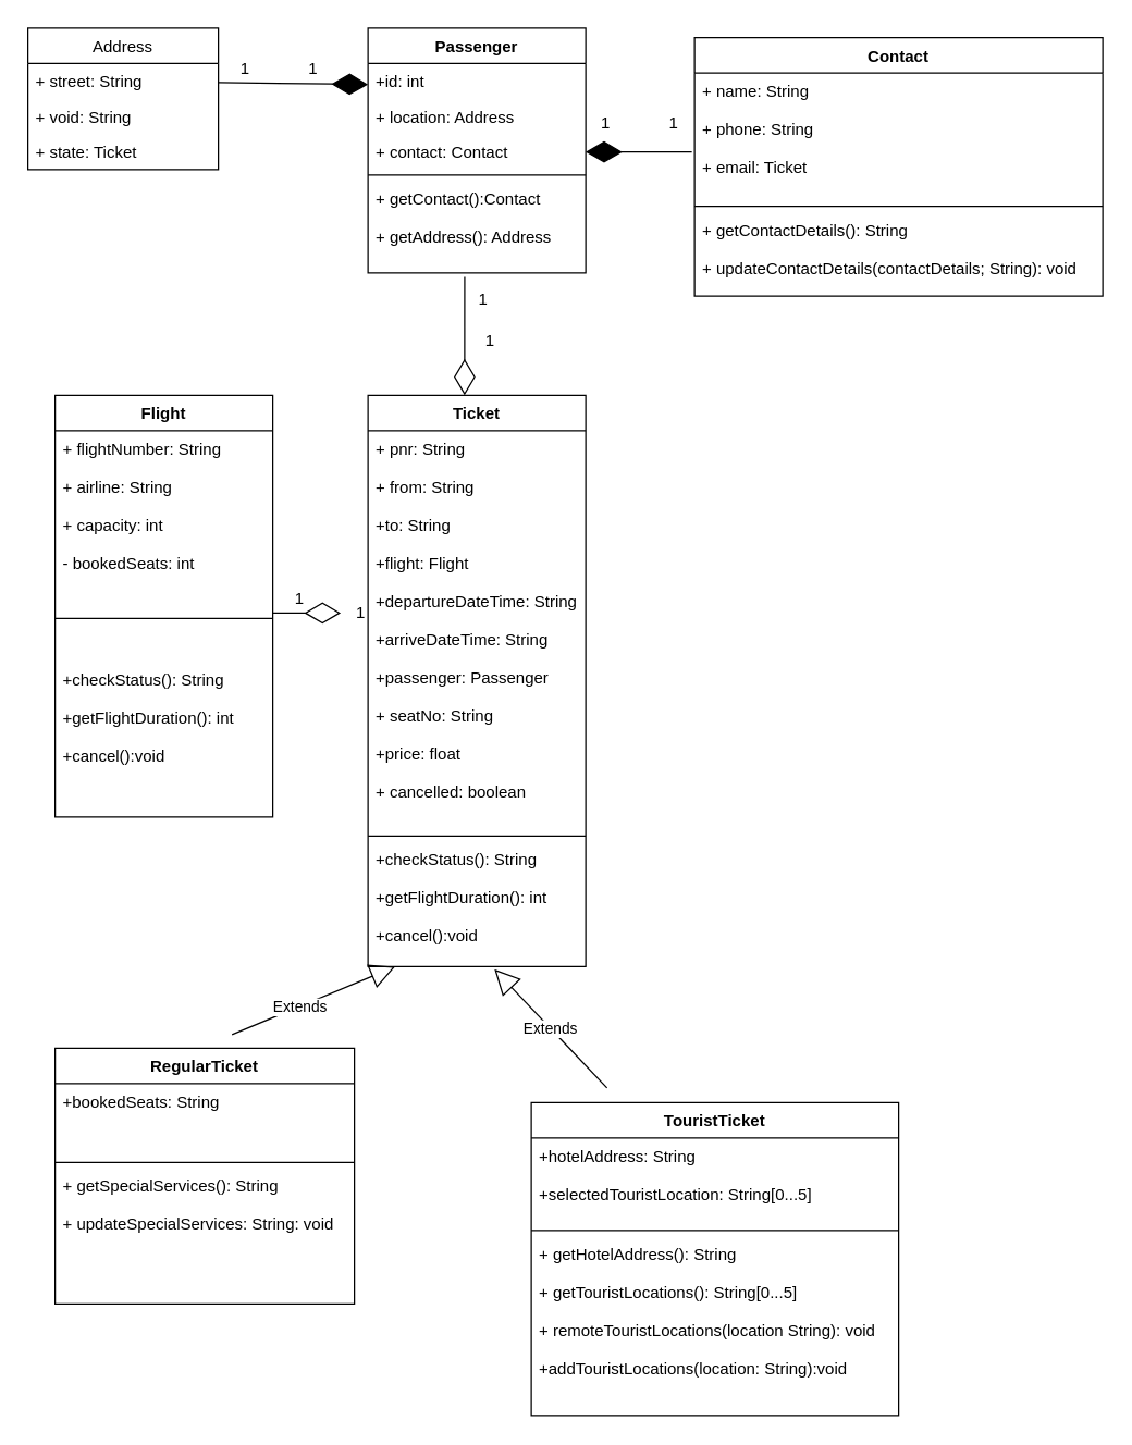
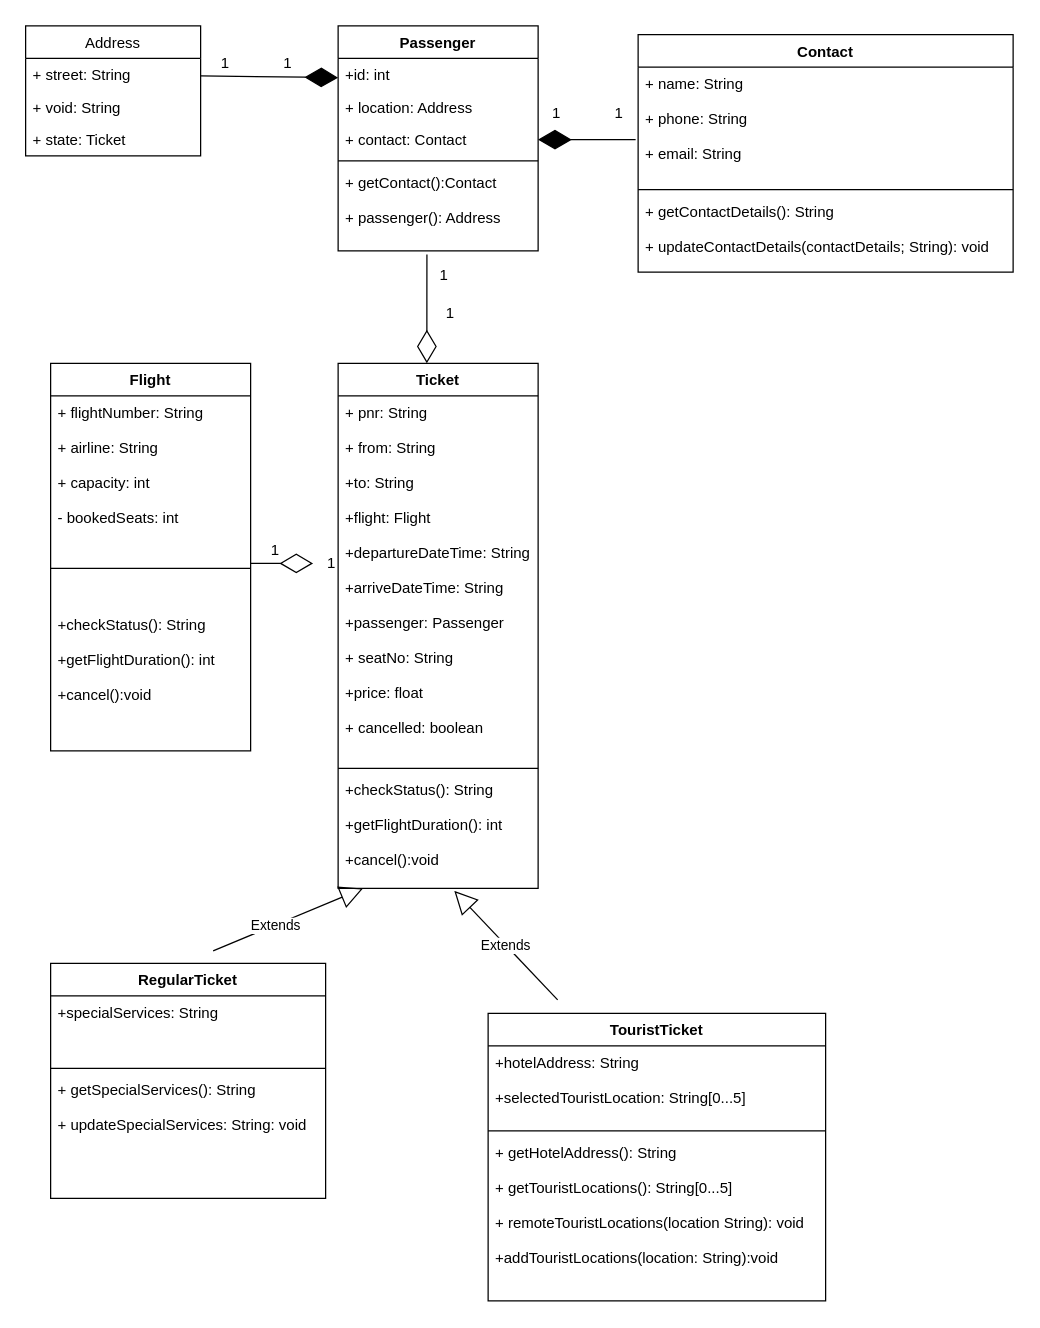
  <mxCell id="0" />
  <mxCell id="1" parent="0" />
  <mxCell id="2" value="Address" style="swimlane;fontStyle=0;childLayout=stackLayout;horizontal=1;startSize=26;fillColor=none;horizontalStack=0;resizeParent=1;resizeParentMax=0;resizeLast=0;collapsible=1;marginBottom=0;" parent="1" vertex="1"><mxGeometry x="20" y="20" width="140" height="104" as="geometry" /></mxCell>
  <mxCell id="3" value="+ street: String" style="text;strokeColor=none;fillColor=none;align=left;verticalAlign=top;spacingLeft=4;spacingRight=4;overflow=hidden;rotatable=0;points=[[0,0.5],[1,0.5]];portConstraint=eastwest;" parent="2" vertex="1"><mxGeometry y="26" width="140" height="26" as="geometry" /></mxCell>
  <mxCell id="4" value="+ void: String" style="text;strokeColor=none;fillColor=none;align=left;verticalAlign=top;spacingLeft=4;spacingRight=4;overflow=hidden;rotatable=0;points=[[0,0.5],[1,0.5]];portConstraint=eastwest;" parent="2" vertex="1"><mxGeometry y="52" width="140" height="26" as="geometry" /></mxCell>
  <mxCell id="5" value="+ state: Ticket" style="text;strokeColor=none;fillColor=none;align=left;verticalAlign=top;spacingLeft=4;spacingRight=4;overflow=hidden;rotatable=0;points=[[0,0.5],[1,0.5]];portConstraint=eastwest;" parent="2" vertex="1"><mxGeometry y="78" width="140" height="26" as="geometry" /></mxCell>
  <mxCell id="6" value="" style="endArrow=diamondThin;endFill=1;endSize=24;html=1;" parent="1" edge="1"><mxGeometry width="160" relative="1" as="geometry"><mxPoint x="160" y="60" as="sourcePoint" /><mxPoint x="270" y="61.41" as="targetPoint" /></mxGeometry></mxCell>
  <mxCell id="7" value="1" style="text;html=1;strokeColor=none;fillColor=none;align=center;verticalAlign=middle;whiteSpace=wrap;rounded=0;" parent="1" vertex="1"><mxGeometry x="210" y="40" width="40" height="20" as="geometry" /></mxCell>
  <mxCell id="8" value="1" style="text;html=1;strokeColor=none;fillColor=none;align=center;verticalAlign=middle;whiteSpace=wrap;rounded=0;" parent="1" vertex="1"><mxGeometry x="160" y="40" width="40" height="20" as="geometry" /></mxCell>
  <mxCell id="9" value="Passenger" style="swimlane;fontStyle=1;align=center;verticalAlign=top;childLayout=stackLayout;horizontal=1;startSize=26;horizontalStack=0;resizeParent=1;resizeParentMax=0;resizeLast=0;collapsible=1;marginBottom=0;" parent="1" vertex="1"><mxGeometry x="270" y="20" width="160" height="180" as="geometry" /></mxCell>
  <mxCell id="10" value="+id: int" style="text;strokeColor=none;fillColor=none;align=left;verticalAlign=top;spacingLeft=4;spacingRight=4;overflow=hidden;rotatable=0;points=[[0,0.5],[1,0.5]];portConstraint=eastwest;" parent="9" vertex="1"><mxGeometry y="26" width="160" height="26" as="geometry" /></mxCell>
  <mxCell id="11" value="+ location: Address" style="text;strokeColor=none;fillColor=none;align=left;verticalAlign=top;spacingLeft=4;spacingRight=4;overflow=hidden;rotatable=0;points=[[0,0.5],[1,0.5]];portConstraint=eastwest;" parent="9" vertex="1"><mxGeometry y="52" width="160" height="26" as="geometry" /></mxCell>
  <mxCell id="12" value="+ contact: Contact" style="text;strokeColor=none;fillColor=none;align=left;verticalAlign=top;spacingLeft=4;spacingRight=4;overflow=hidden;rotatable=0;points=[[0,0.5],[1,0.5]];portConstraint=eastwest;" parent="9" vertex="1"><mxGeometry y="78" width="160" height="26" as="geometry" /></mxCell>
  <mxCell id="13" value="" style="line;strokeWidth=1;fillColor=none;align=left;verticalAlign=middle;spacingTop=-1;spacingLeft=3;spacingRight=3;rotatable=0;labelPosition=right;points=[];portConstraint=eastwest;" parent="9" vertex="1"><mxGeometry y="104" width="160" height="8" as="geometry" /></mxCell>
- <mxCell id="14" value="+ getContact():Contact&#10;&#10;+ getAddress(): Address" style="text;strokeColor=none;fillColor=none;align=left;verticalAlign=top;spacingLeft=4;spacingRight=4;overflow=hidden;rotatable=0;points=[[0,0.5],[1,0.5]];portConstraint=eastwest;" parent="9" vertex="1"><mxGeometry y="112" width="160" height="68" as="geometry" /></mxCell>
+ <mxCell id="14" value="+ getContact():Contact&#10;&#10;+ passenger(): Address" style="text;strokeColor=none;fillColor=none;align=left;verticalAlign=top;spacingLeft=4;spacingRight=4;overflow=hidden;rotatable=0;points=[[0,0.5],[1,0.5]];portConstraint=eastwest;" parent="9" vertex="1"><mxGeometry y="112" width="160" height="68" as="geometry" /></mxCell>
  <mxCell id="15" value="" style="endArrow=diamondThin;endFill=1;endSize=24;html=1;entryX=1;entryY=0.5;entryDx=0;entryDy=0;" parent="1" target="12" edge="1"><mxGeometry width="160" relative="1" as="geometry"><mxPoint x="508" y="111" as="sourcePoint" /><mxPoint x="750" y="160" as="targetPoint" /></mxGeometry></mxCell>
  <mxCell id="16" value="Contact" style="swimlane;fontStyle=1;align=center;verticalAlign=top;childLayout=stackLayout;horizontal=1;startSize=26;horizontalStack=0;resizeParent=1;resizeParentMax=0;resizeLast=0;collapsible=1;marginBottom=0;" parent="1" vertex="1"><mxGeometry x="510" y="27" width="300" height="190" as="geometry" /></mxCell>
- <mxCell id="17" value="+ name: String&#10;&#10;+ phone: String&#10;&#10;+ email: Ticket&#10;" style="text;strokeColor=none;fillColor=none;align=left;verticalAlign=top;spacingLeft=4;spacingRight=4;overflow=hidden;rotatable=0;points=[[0,0.5],[1,0.5]];portConstraint=eastwest;" parent="16" vertex="1"><mxGeometry y="26" width="300" height="94" as="geometry" /></mxCell>
+ <mxCell id="17" value="+ name: String&#10;&#10;+ phone: String&#10;&#10;+ email: String&#10;" style="text;strokeColor=none;fillColor=none;align=left;verticalAlign=top;spacingLeft=4;spacingRight=4;overflow=hidden;rotatable=0;points=[[0,0.5],[1,0.5]];portConstraint=eastwest;" parent="16" vertex="1"><mxGeometry y="26" width="300" height="94" as="geometry" /></mxCell>
  <mxCell id="18" value="" style="line;strokeWidth=1;fillColor=none;align=left;verticalAlign=middle;spacingTop=-1;spacingLeft=3;spacingRight=3;rotatable=0;labelPosition=right;points=[];portConstraint=eastwest;" parent="16" vertex="1"><mxGeometry y="120" width="300" height="8" as="geometry" /></mxCell>
  <mxCell id="19" value="+ getContactDetails(): String&#10;&#10;+ updateContactDetails(contactDetails; String): void" style="text;strokeColor=none;fillColor=none;align=left;verticalAlign=top;spacingLeft=4;spacingRight=4;overflow=hidden;rotatable=0;points=[[0,0.5],[1,0.5]];portConstraint=eastwest;" parent="16" vertex="1"><mxGeometry y="128" width="300" height="62" as="geometry" /></mxCell>
  <mxCell id="20" value="1" style="text;html=1;strokeColor=none;fillColor=none;align=center;verticalAlign=middle;whiteSpace=wrap;rounded=0;" parent="1" vertex="1"><mxGeometry x="430" y="80" width="30" height="20" as="geometry" /></mxCell>
  <mxCell id="21" value="1" style="text;html=1;strokeColor=none;fillColor=none;align=center;verticalAlign=middle;whiteSpace=wrap;rounded=0;" parent="1" vertex="1"><mxGeometry x="480" y="80" width="30" height="20" as="geometry" /></mxCell>
  <mxCell id="22" value="" style="endArrow=diamondThin;endFill=0;endSize=24;html=1;exitX=0.444;exitY=1.044;exitDx=0;exitDy=0;exitPerimeter=0;" parent="1" source="14" edge="1"><mxGeometry width="160" relative="1" as="geometry"><mxPoint x="310" y="270" as="sourcePoint" /><mxPoint x="341" y="290" as="targetPoint" /><Array as="points"><mxPoint x="341" y="250" /></Array></mxGeometry></mxCell>
  <mxCell id="23" value="1" style="text;html=1;strokeColor=none;fillColor=none;align=center;verticalAlign=middle;whiteSpace=wrap;rounded=0;" parent="1" vertex="1"><mxGeometry x="340" y="210" width="30" height="20" as="geometry" /></mxCell>
  <mxCell id="24" value="1" style="text;html=1;strokeColor=none;fillColor=none;align=center;verticalAlign=middle;whiteSpace=wrap;rounded=0;" parent="1" vertex="1"><mxGeometry x="340" y="240" width="40" height="20" as="geometry" /></mxCell>
  <mxCell id="25" value="Ticket" style="swimlane;fontStyle=1;align=center;verticalAlign=top;childLayout=stackLayout;horizontal=1;startSize=26;horizontalStack=0;resizeParent=1;resizeParentMax=0;resizeLast=0;collapsible=1;marginBottom=0;" parent="1" vertex="1"><mxGeometry x="270" y="290" width="160" height="420" as="geometry" /></mxCell>
  <mxCell id="26" value="+ pnr: String&#10;&#10;+ from: String&#10;&#10;+to: String&#10;&#10;+flight: Flight&#10;&#10;+departureDateTime: String&#10;&#10;+arriveDateTime: String&#10;&#10;+passenger: Passenger&#10;&#10;+ seatNo: String&#10;&#10;+price: float&#10;&#10;+ cancelled: boolean&#10;&#10;" style="text;strokeColor=none;fillColor=none;align=left;verticalAlign=top;spacingLeft=4;spacingRight=4;overflow=hidden;rotatable=0;points=[[0,0.5],[1,0.5]];portConstraint=eastwest;" parent="25" vertex="1"><mxGeometry y="26" width="160" height="294" as="geometry" /></mxCell>
  <mxCell id="27" value="" style="line;strokeWidth=1;fillColor=none;align=left;verticalAlign=middle;spacingTop=-1;spacingLeft=3;spacingRight=3;rotatable=0;labelPosition=right;points=[];portConstraint=eastwest;" parent="25" vertex="1"><mxGeometry y="320" width="160" height="8" as="geometry" /></mxCell>
  <mxCell id="28" value="+checkStatus(): String&#10;&#10;+getFlightDuration(): int&#10;&#10;+cancel():void" style="text;strokeColor=none;fillColor=none;align=left;verticalAlign=top;spacingLeft=4;spacingRight=4;overflow=hidden;rotatable=0;points=[[0,0.5],[1,0.5]];portConstraint=eastwest;" parent="25" vertex="1"><mxGeometry y="328" width="160" height="92" as="geometry" /></mxCell>
  <mxCell id="29" value="Flight" style="swimlane;fontStyle=1;align=center;verticalAlign=top;childLayout=stackLayout;horizontal=1;startSize=26;horizontalStack=0;resizeParent=1;resizeParentMax=0;resizeLast=0;collapsible=1;marginBottom=0;" parent="1" vertex="1"><mxGeometry x="40" y="290" width="160" height="310" as="geometry" /></mxCell>
  <mxCell id="30" value="+ flightNumber: String&#10;&#10;+ airline: String&#10;&#10;+ capacity: int&#10;&#10;- bookedSeats: int" style="text;strokeColor=none;fillColor=none;align=left;verticalAlign=top;spacingLeft=4;spacingRight=4;overflow=hidden;rotatable=0;points=[[0,0.5],[1,0.5]];portConstraint=eastwest;" parent="29" vertex="1"><mxGeometry y="26" width="160" height="134" as="geometry" /></mxCell>
  <mxCell id="31" value="" style="line;strokeWidth=1;fillColor=none;align=left;verticalAlign=middle;spacingTop=-1;spacingLeft=3;spacingRight=3;rotatable=0;labelPosition=right;points=[];portConstraint=eastwest;" parent="29" vertex="1"><mxGeometry y="160" width="160" height="8" as="geometry" /></mxCell>
  <mxCell id="32" value="&#10;&#10;+checkStatus(): String&#10;&#10;+getFlightDuration(): int&#10;&#10;+cancel():void" style="text;strokeColor=none;fillColor=none;align=left;verticalAlign=top;spacingLeft=4;spacingRight=4;overflow=hidden;rotatable=0;points=[[0,0.5],[1,0.5]];portConstraint=eastwest;" parent="29" vertex="1"><mxGeometry y="168" width="160" height="142" as="geometry" /></mxCell>
  <mxCell id="33" value="" style="endArrow=diamondThin;endFill=0;endSize=24;html=1;" parent="1" target="34" edge="1"><mxGeometry width="160" relative="1" as="geometry"><mxPoint x="200" y="450" as="sourcePoint" /><mxPoint x="270" y="450" as="targetPoint" /></mxGeometry></mxCell>
  <mxCell id="34" value="1" style="text;html=1;strokeColor=none;fillColor=none;align=center;verticalAlign=middle;whiteSpace=wrap;rounded=0;" parent="1" vertex="1"><mxGeometry x="250" y="440" width="30" height="20" as="geometry" /></mxCell>
  <mxCell id="35" value="1" style="text;html=1;strokeColor=none;fillColor=none;align=center;verticalAlign=middle;whiteSpace=wrap;rounded=0;" parent="1" vertex="1"><mxGeometry x="200" y="430" width="40" height="20" as="geometry" /></mxCell>
  <mxCell id="36" value="Extends" style="endArrow=block;endSize=16;endFill=0;html=1;" parent="1" edge="1"><mxGeometry x="-0.172" y="-1" width="160" relative="1" as="geometry"><mxPoint x="170" y="760" as="sourcePoint" /><mxPoint x="290" y="710" as="targetPoint" /><mxPoint as="offset" /></mxGeometry></mxCell>
  <mxCell id="37" value="RegularTicket" style="swimlane;fontStyle=1;align=center;verticalAlign=top;childLayout=stackLayout;horizontal=1;startSize=26;horizontalStack=0;resizeParent=1;resizeParentMax=0;resizeLast=0;collapsible=1;marginBottom=0;" parent="1" vertex="1"><mxGeometry x="40" y="770" width="220" height="188" as="geometry" /></mxCell>
- <mxCell id="38" value="+bookedSeats: String" style="text;strokeColor=none;fillColor=none;align=left;verticalAlign=top;spacingLeft=4;spacingRight=4;overflow=hidden;rotatable=0;points=[[0,0.5],[1,0.5]];portConstraint=eastwest;" parent="37" vertex="1"><mxGeometry y="26" width="220" height="54" as="geometry" /></mxCell>
+ <mxCell id="38" value="+specialServices: String" style="text;strokeColor=none;fillColor=none;align=left;verticalAlign=top;spacingLeft=4;spacingRight=4;overflow=hidden;rotatable=0;points=[[0,0.5],[1,0.5]];portConstraint=eastwest;" parent="37" vertex="1"><mxGeometry y="26" width="220" height="54" as="geometry" /></mxCell>
  <mxCell id="39" value="" style="line;strokeWidth=1;fillColor=none;align=left;verticalAlign=middle;spacingTop=-1;spacingLeft=3;spacingRight=3;rotatable=0;labelPosition=right;points=[];portConstraint=eastwest;" parent="37" vertex="1"><mxGeometry y="80" width="220" height="8" as="geometry" /></mxCell>
  <mxCell id="40" value="+ getSpecialServices(): String&#10;&#10;+ updateSpecialServices: String: void" style="text;strokeColor=none;fillColor=none;align=left;verticalAlign=top;spacingLeft=4;spacingRight=4;overflow=hidden;rotatable=0;points=[[0,0.5],[1,0.5]];portConstraint=eastwest;" parent="37" vertex="1"><mxGeometry y="88" width="220" height="100" as="geometry" /></mxCell>
  <mxCell id="41" value="Extends" style="endArrow=block;endSize=16;endFill=0;html=1;entryX=0.581;entryY=1.022;entryDx=0;entryDy=0;entryPerimeter=0;exitX=0.206;exitY=-0.047;exitDx=0;exitDy=0;exitPerimeter=0;" parent="1" source="42" target="28" edge="1"><mxGeometry width="160" relative="1" as="geometry"><mxPoint x="400" y="770" as="sourcePoint" /><mxPoint x="300" y="720" as="targetPoint" /></mxGeometry></mxCell>
  <mxCell id="42" value="TouristTicket" style="swimlane;fontStyle=1;align=center;verticalAlign=top;childLayout=stackLayout;horizontal=1;startSize=26;horizontalStack=0;resizeParent=1;resizeParentMax=0;resizeLast=0;collapsible=1;marginBottom=0;" parent="1" vertex="1"><mxGeometry x="390" y="810" width="270" height="230" as="geometry" /></mxCell>
  <mxCell id="43" value="+hotelAddress: String&#10;&#10;+selectedTouristLocation: String[0...5]" style="text;strokeColor=none;fillColor=none;align=left;verticalAlign=top;spacingLeft=4;spacingRight=4;overflow=hidden;rotatable=0;points=[[0,0.5],[1,0.5]];portConstraint=eastwest;" parent="42" vertex="1"><mxGeometry y="26" width="270" height="64" as="geometry" /></mxCell>
  <mxCell id="44" value="" style="line;strokeWidth=1;fillColor=none;align=left;verticalAlign=middle;spacingTop=-1;spacingLeft=3;spacingRight=3;rotatable=0;labelPosition=right;points=[];portConstraint=eastwest;" parent="42" vertex="1"><mxGeometry y="90" width="270" height="8" as="geometry" /></mxCell>
  <mxCell id="45" value="+ getHotelAddress(): String&#10;&#10;+ getTouristLocations(): String[0...5]&#10;&#10;+ remoteTouristLocations(location String): void&#10;&#10;+addTouristLocations(location: String):void" style="text;strokeColor=none;fillColor=none;align=left;verticalAlign=top;spacingLeft=4;spacingRight=4;overflow=hidden;rotatable=0;points=[[0,0.5],[1,0.5]];portConstraint=eastwest;" parent="42" vertex="1"><mxGeometry y="98" width="270" height="132" as="geometry" /></mxCell>
